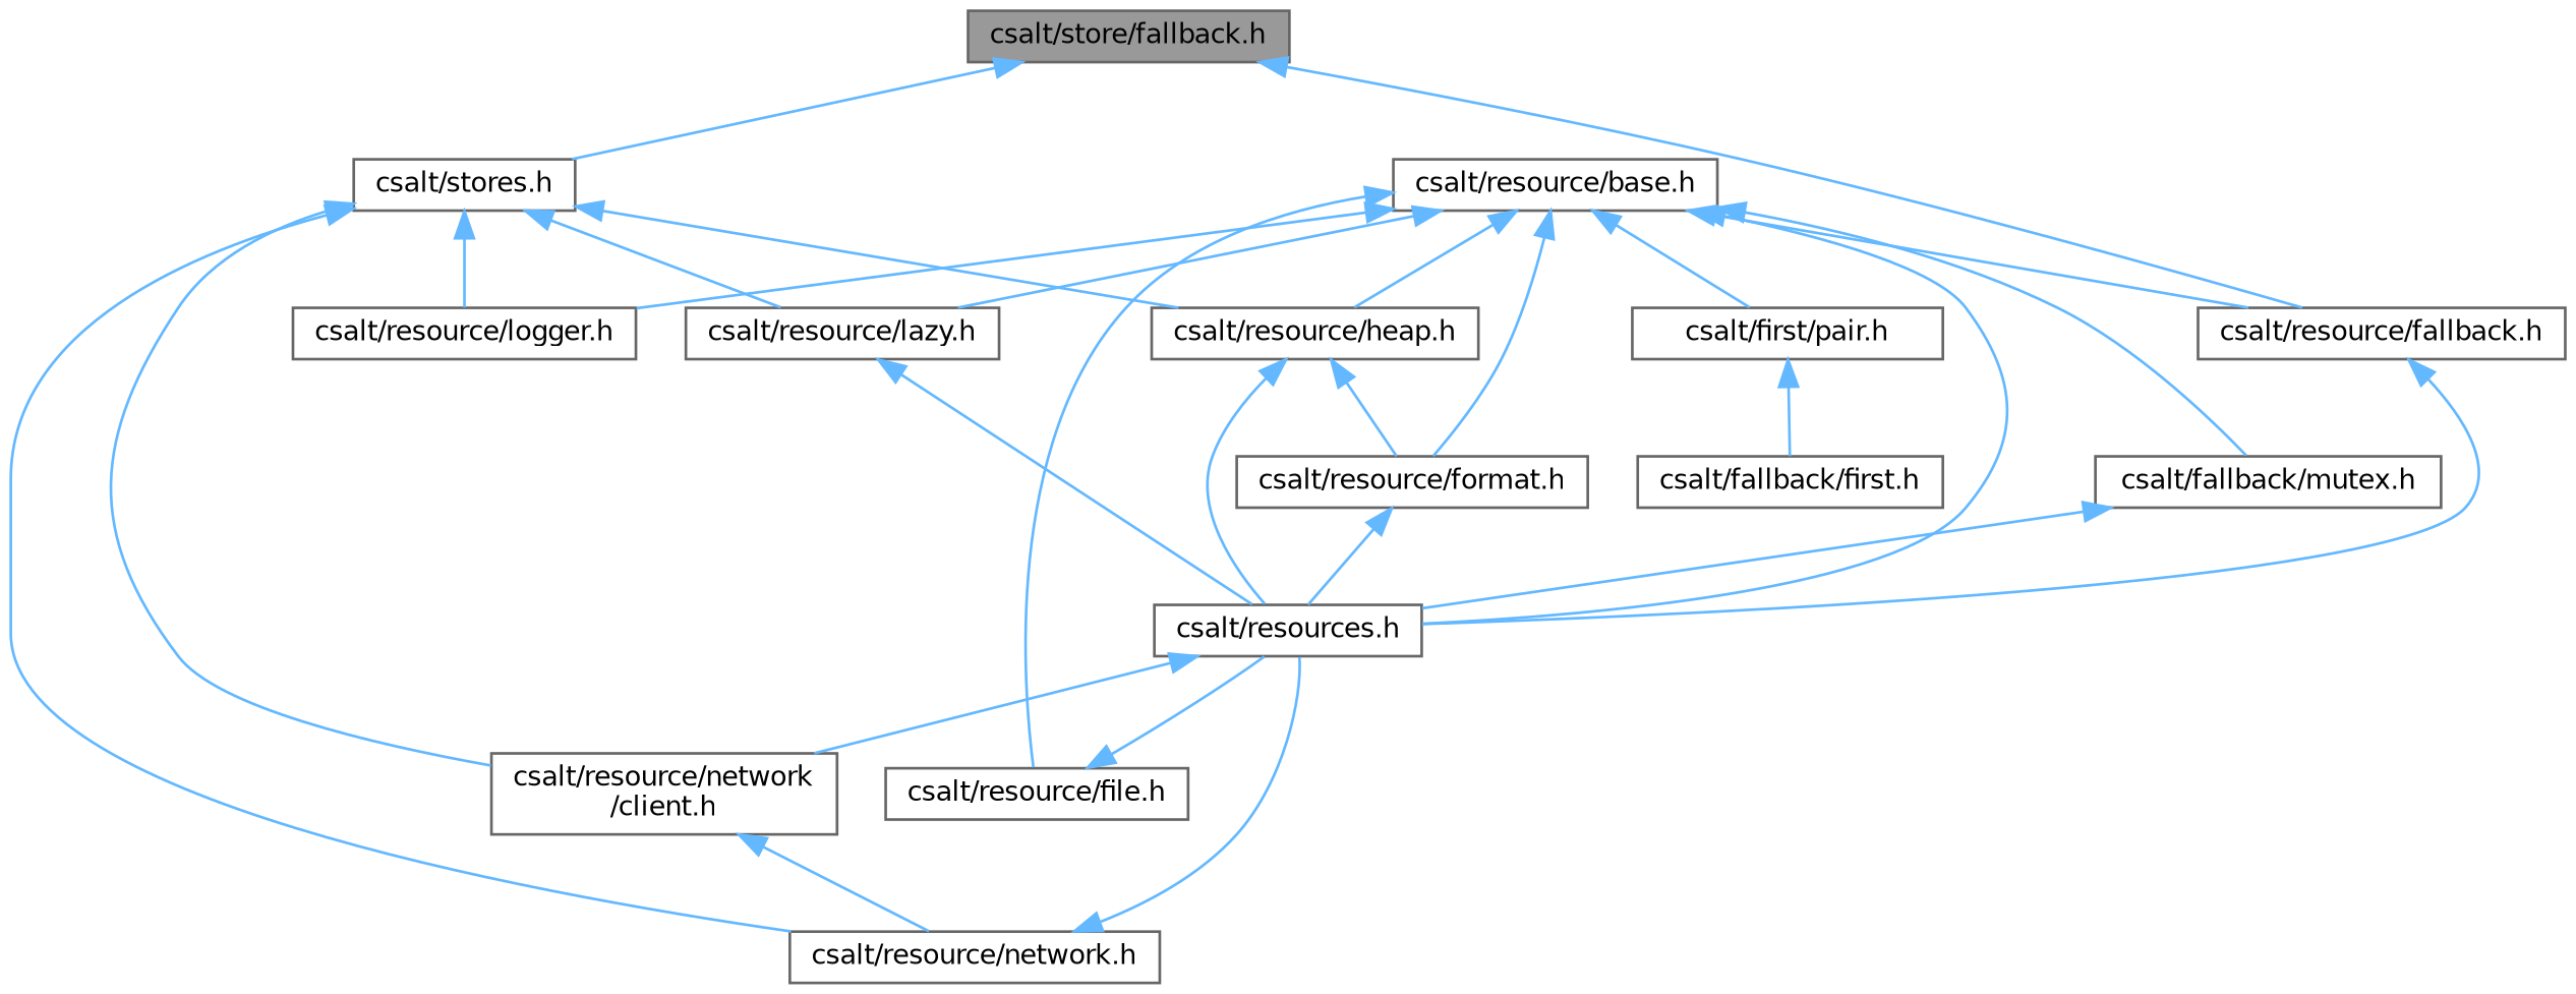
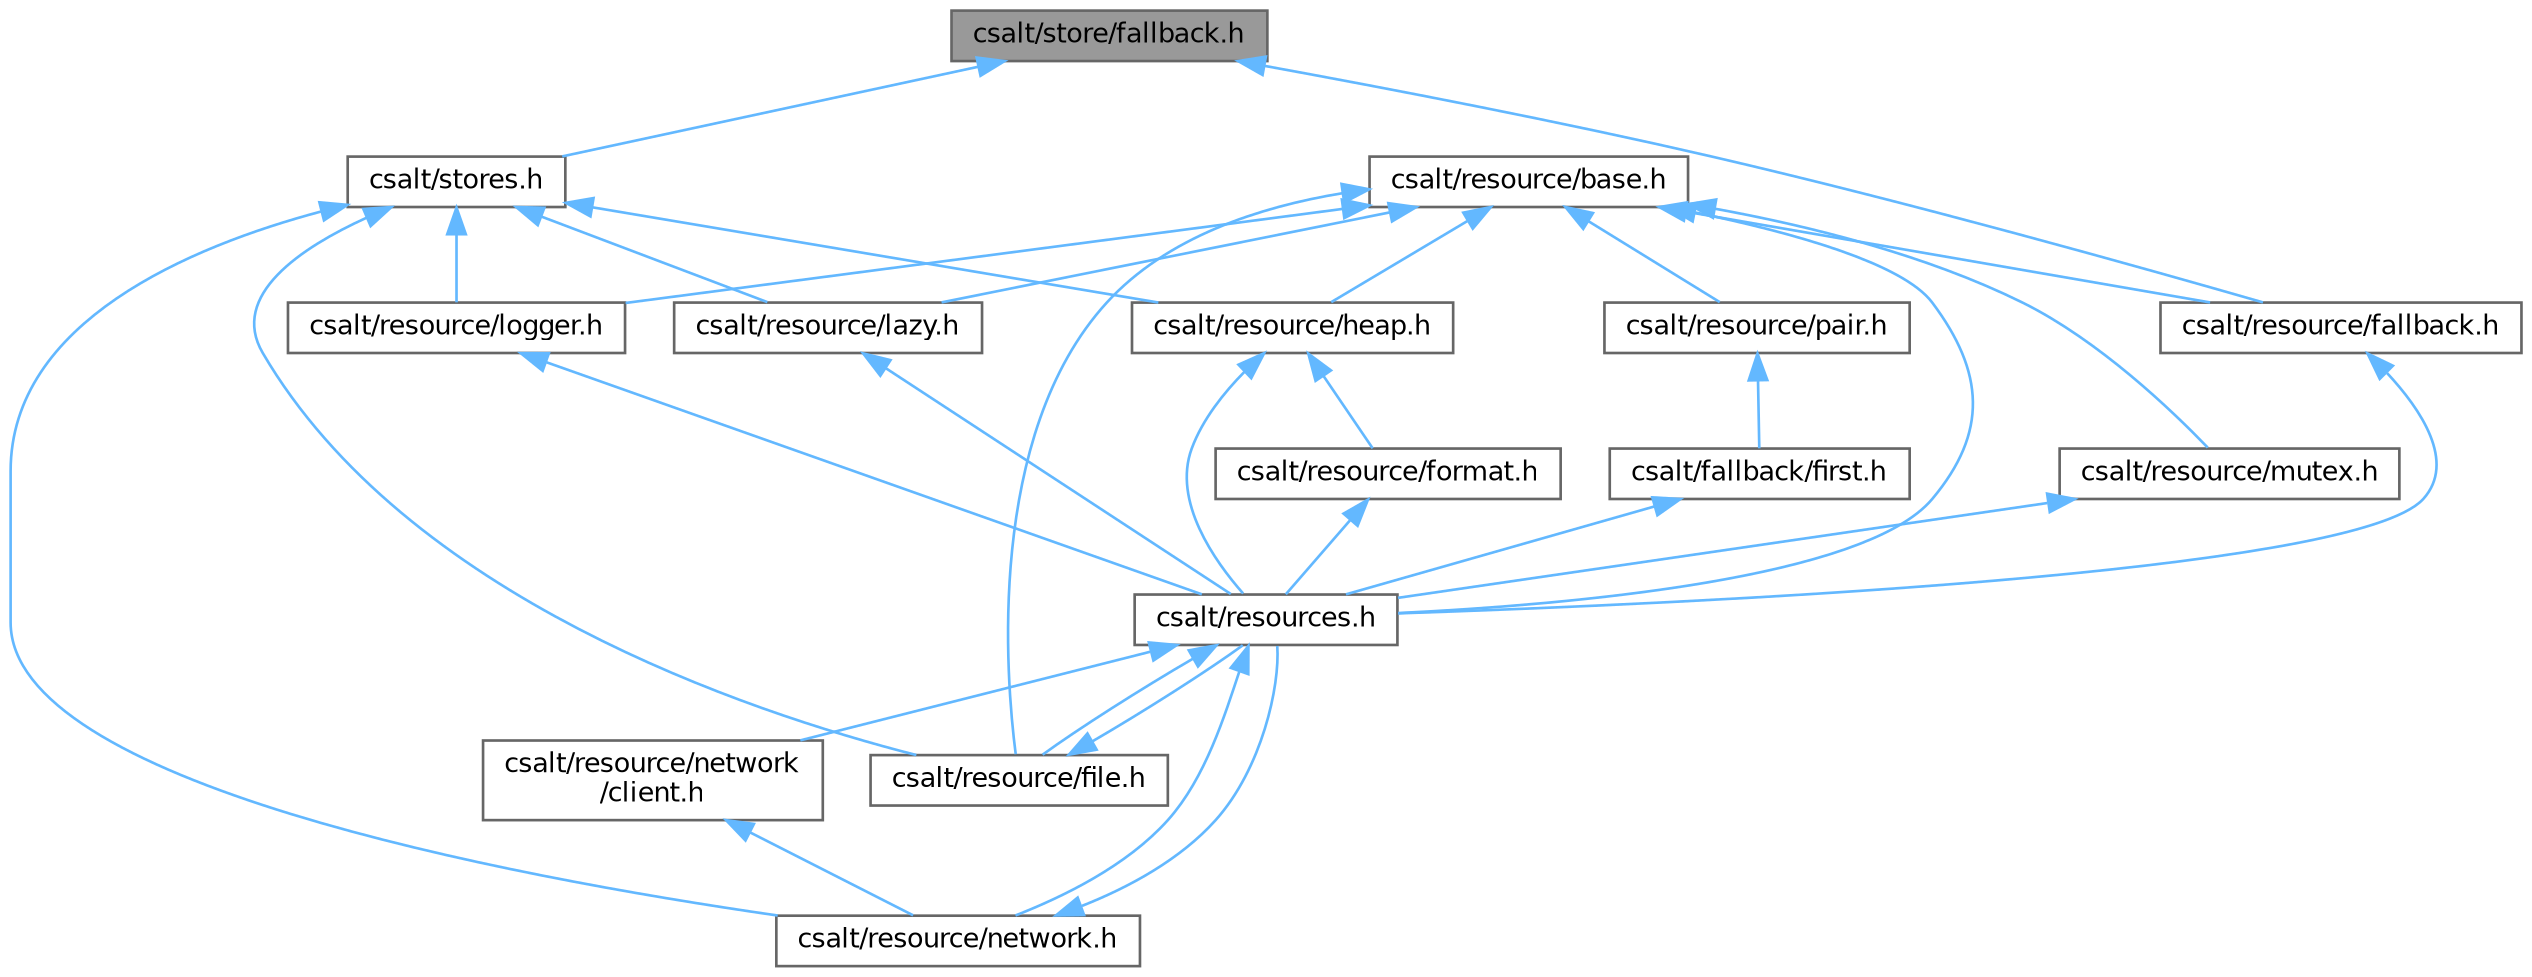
  digraph {
    node [color=grey40 fillcolor=white fontname=Helvetica fontsize=10 shape=box style=filled]
    edge [color=steelblue1 dir=back fontname=Helvetica fontsize=10 labelfontname=Helvetica labelfontsize=10 style=solid]
    n1 [color=gray40 fillcolor=grey60 fontcolor=black height=0.2 label="csalt/store/fallback.h" width=0.4]
    n2 [height=0.2 label="csalt/resource/fallback.h" width=0.4]
    n3 [height=0.2 label="csalt/stores.h" width=0.4]
    n4 [height=0.2 label="csalt/resources.h" width=0.4]
    n5 [height=0.2 label="csalt/resource/network.h" width=0.4]
    n6 [height=0.2 label="csalt/resource/network\l/client.h" width=0.4]
    n7 [height=0.2 label="csalt/resource/lazy.h" width=0.4]
    n8 [height=0.2 label="csalt/resource/logger.h" width=0.4]
    n9 [height=0.2 label="csalt/resource/heap.h" width=0.4]
    n10 [height=0.2 label="csalt/resource/file.h" width=0.4]
    n11 [height=0.2 label="csalt/resource/base.h" width=0.4]
    n12 [height=0.2 label="csalt/resource/format.h" width=0.4]
-   n13 [height=0.2 label="csalt/fallback/mutex.h" width=0.4]
-   n14 [height=0.2 label="csalt/first/pair.h" width=0.4]
+   n13 [height=0.2 label="csalt/resource/mutex.h" width=0.4]
+   n14 [height=0.2 label="csalt/resource/pair.h" width=0.4]
    n15 [height=0.2 label="csalt/fallback/first.h" width=0.4]
    n1 -> n2
    n1 -> n3
    n2 -> n4
    n3 -> n5
-   n3 -> n6
+   n3 -> n10
    n3 -> n7
    n3 -> n8
    n3 -> n9
+   n4 -> n5
    n4 -> n6
+   n4 -> n10
    n5 -> n4
    n6 -> n5
    n7 -> n4
+   n8 -> n4
    n9 -> n4
    n9 -> n12
    n10 -> n4
    n11 -> n2
    n11 -> n4
    n11 -> n7
    n11 -> n8
    n11 -> n9
    n11 -> n10
-   n11 -> n12
    n11 -> n13
    n11 -> n14
    n12 -> n4
    n13 -> n4
    n14 -> n15
+   n15 -> n4
  }
